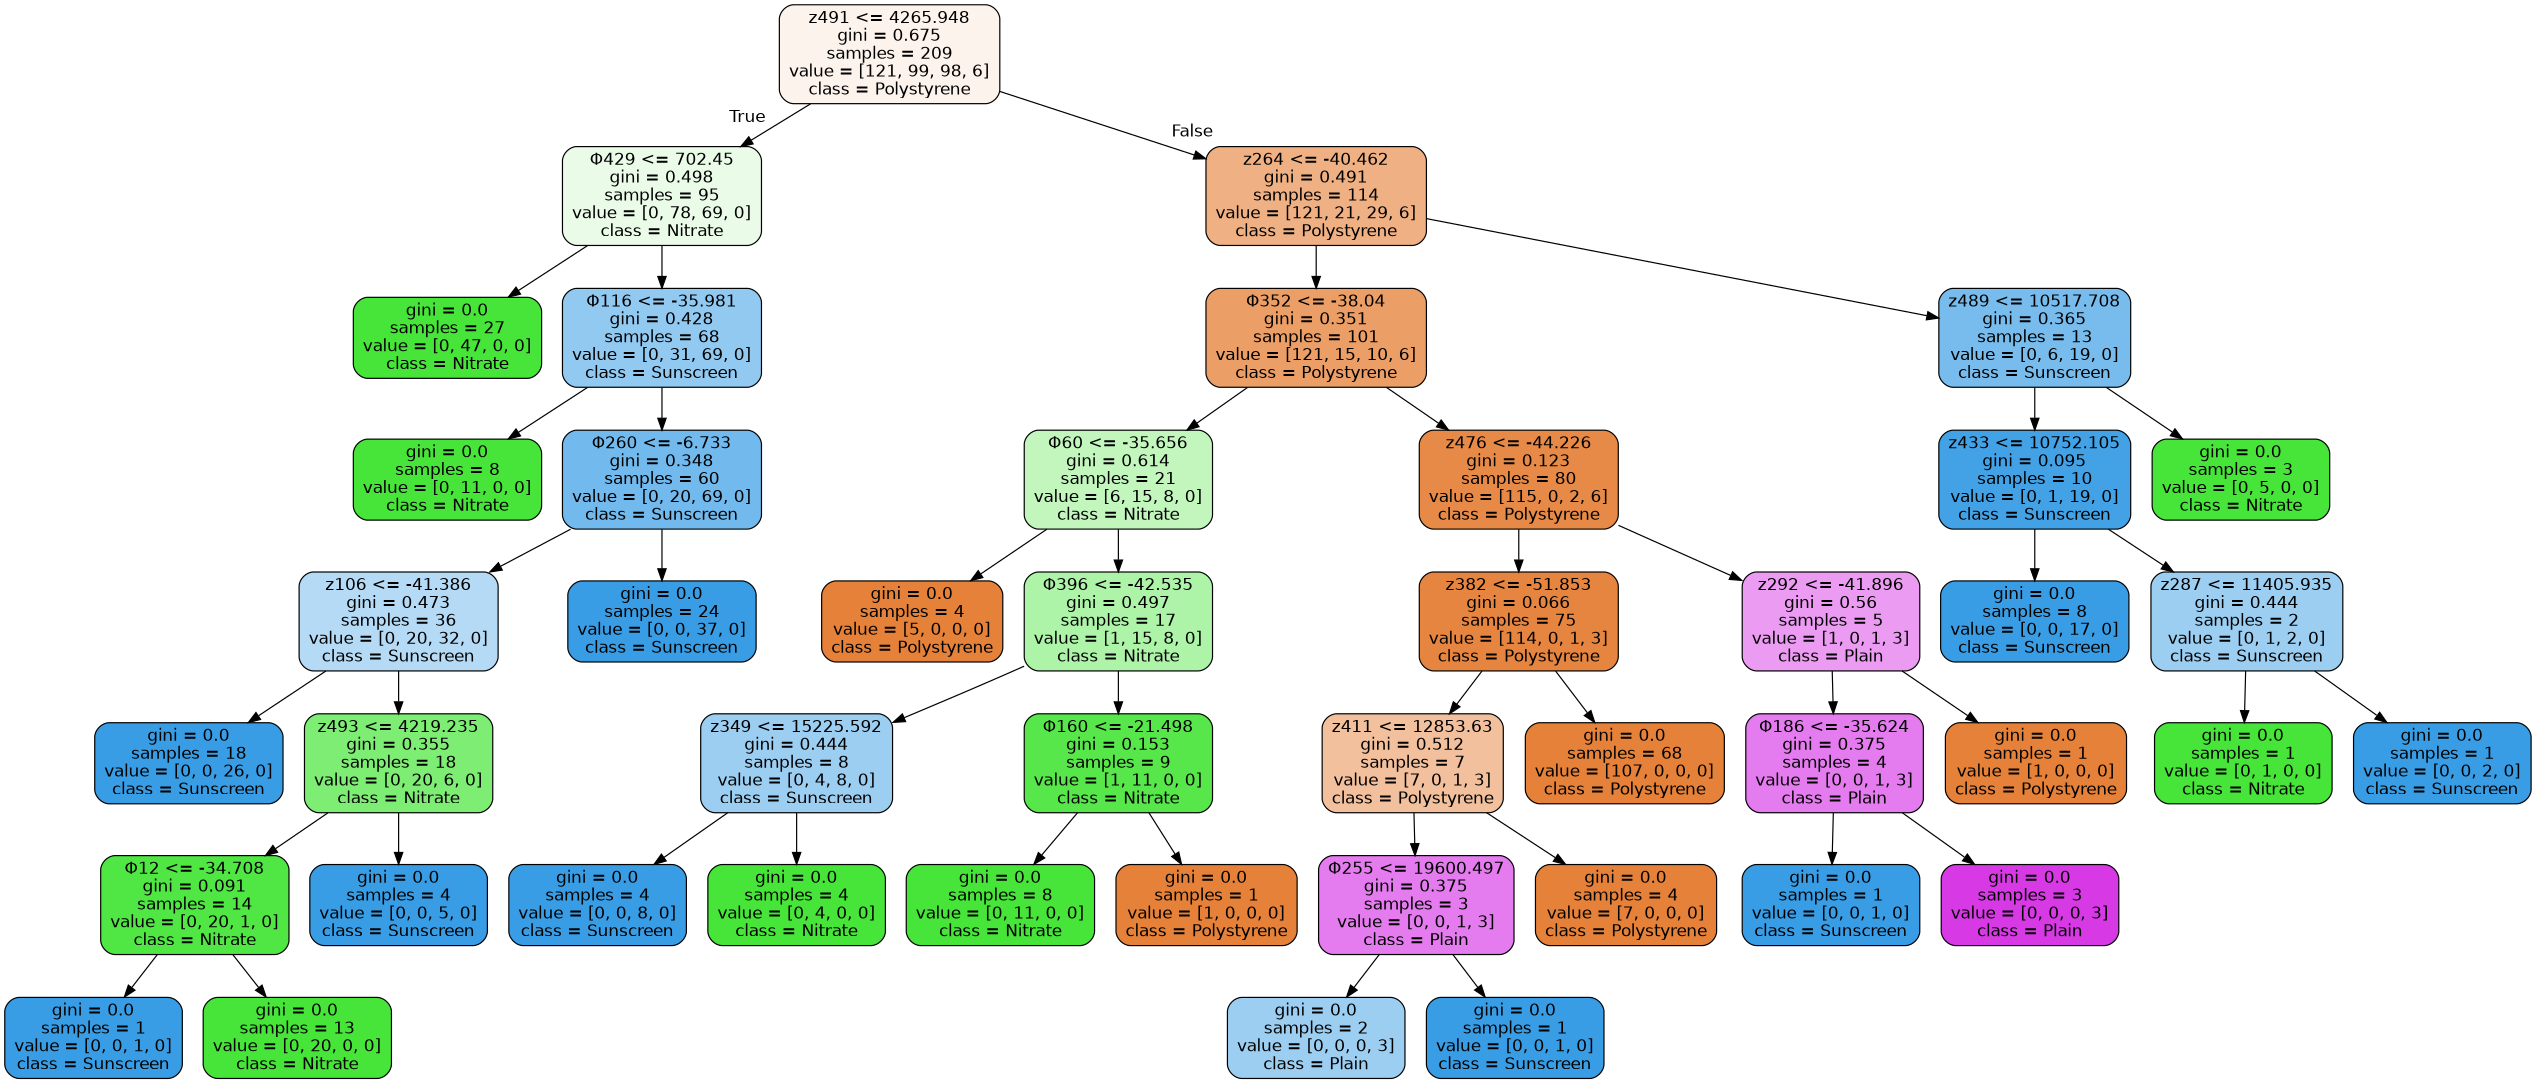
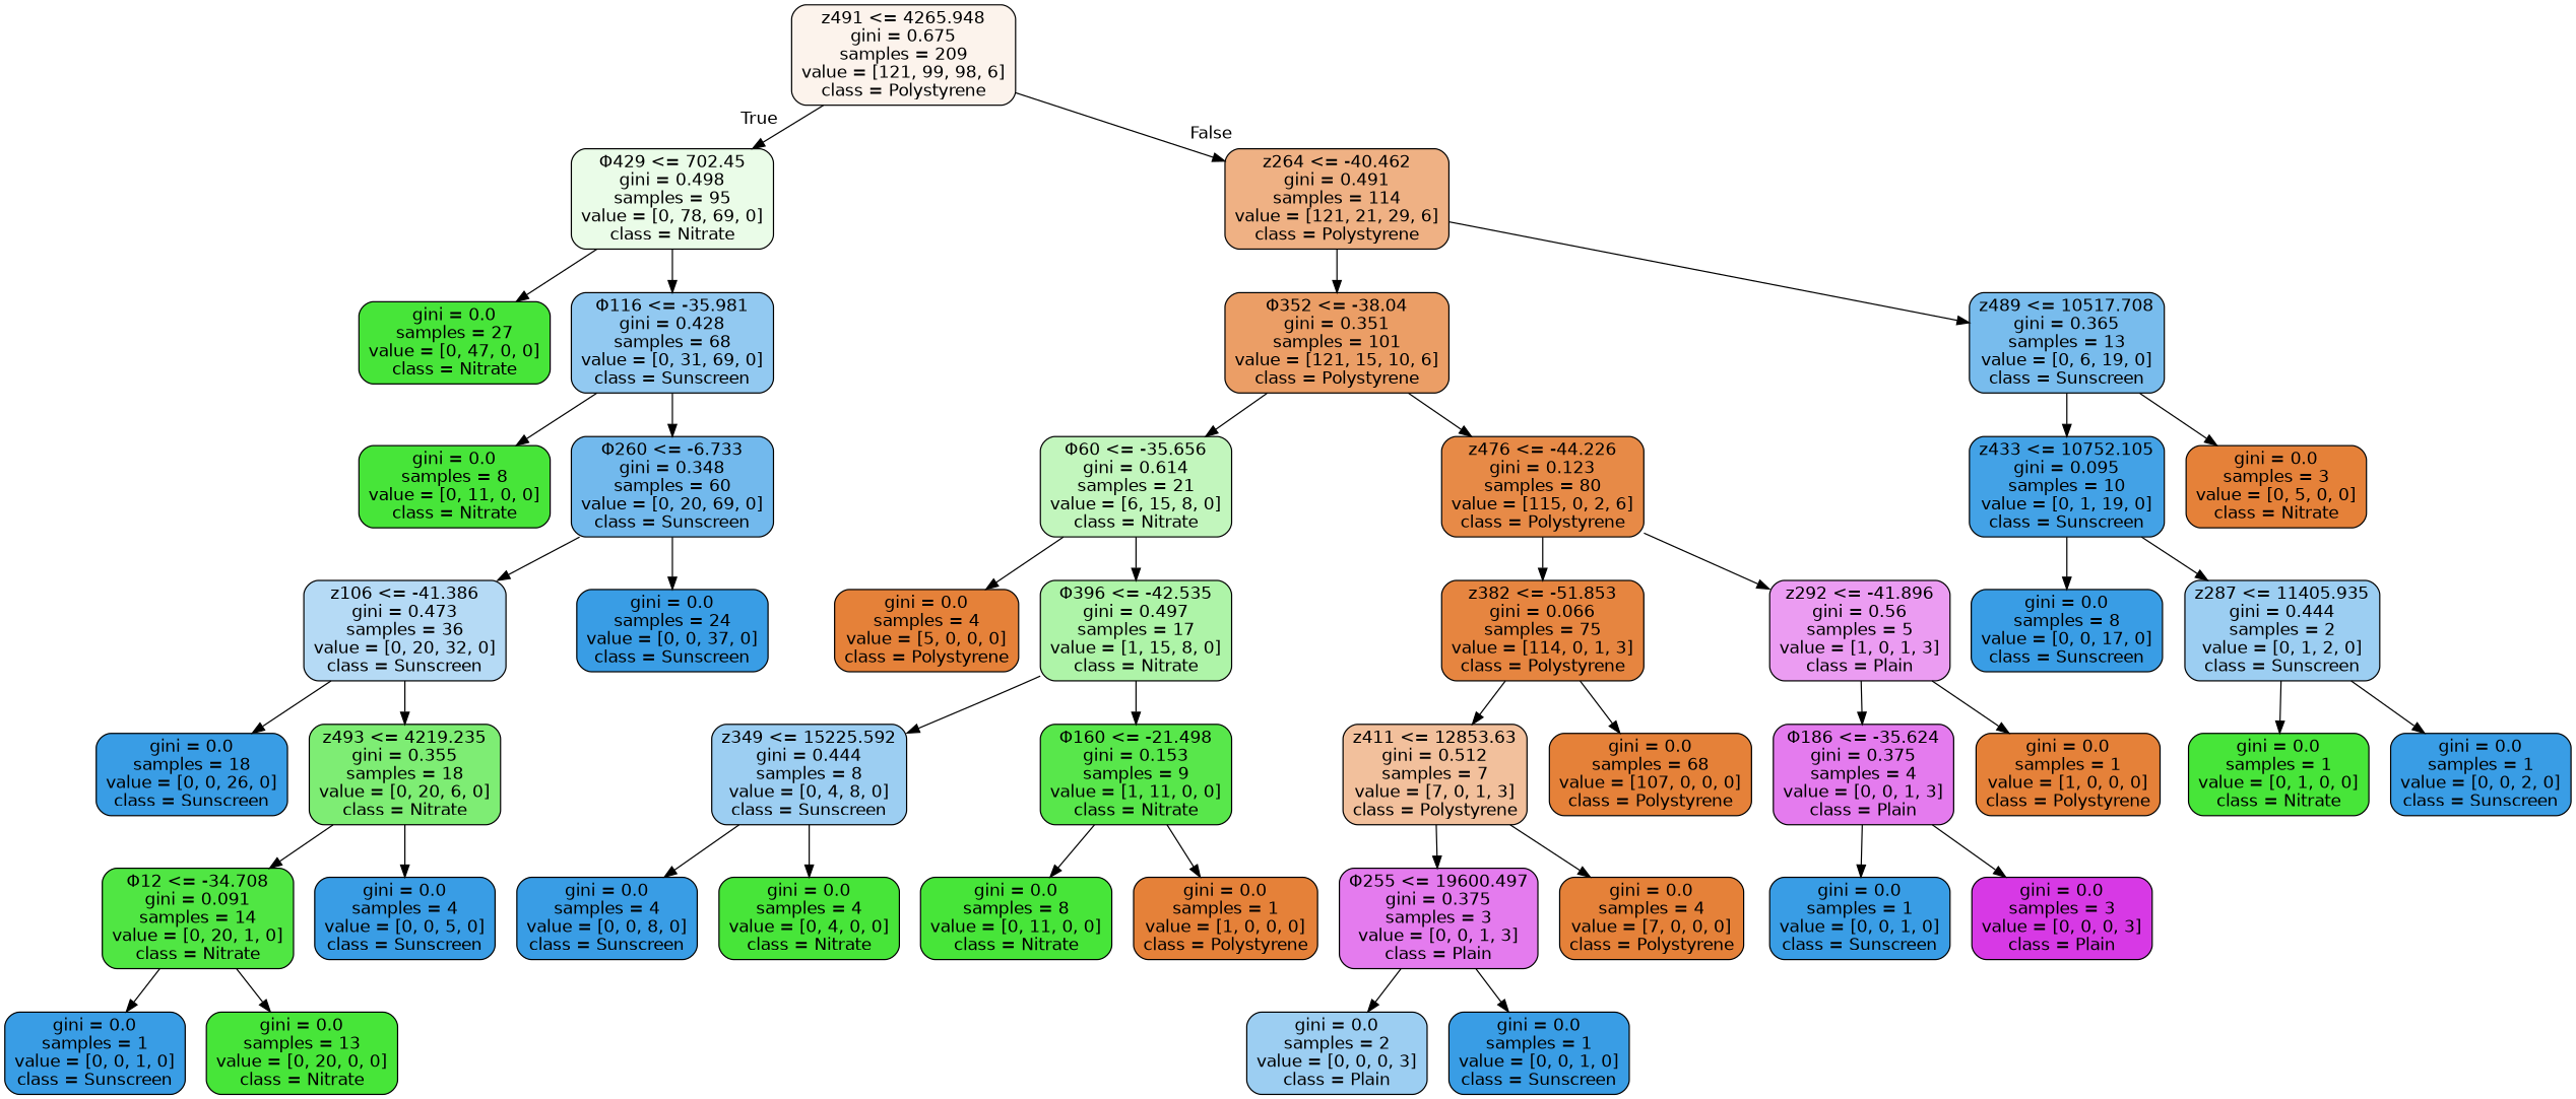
  digraph {
    fontname="DejaVu Sans"
    node [color=black fillcolor="#399de5" fontname="DejaVu Sans" shape=box style="filled, rounded"]
    edge [fontname="DejaVu Sans"]
    n1 [fillcolor="#fcf3ec" label="z491 <= 4265.948\ngini = 0.675\nsamples = 209\nvalue = [121, 99, 98, 6]\nclass = Polystyrene"]
    n2 [fillcolor="#eafce8" label="Φ429 <= 702.45\ngini = 0.498\nsamples = 95\nvalue = [0, 78, 69, 0]\nclass = Nitrate"]
    n3 [fillcolor="#efb184" label="z264 <= -40.462\ngini = 0.491\nsamples = 114\nvalue = [121, 21, 29, 6]\nclass = Polystyrene"]
    n4 [fillcolor="#47e539" label="gini = 0.0\nsamples = 27\nvalue = [0, 47, 0, 0]\nclass = Nitrate"]
    n5 [fillcolor="#92c9f1" label="Φ116 <= -35.981\ngini = 0.428\nsamples = 68\nvalue = [0, 31, 69, 0]\nclass = Sunscreen"]
    n6 [fillcolor="#eb9e66" label="Φ352 <= -38.04\ngini = 0.351\nsamples = 101\nvalue = [121, 15, 10, 6]\nclass = Polystyrene"]
    n7 [fillcolor="#78bced" label="z489 <= 10517.708\ngini = 0.365\nsamples = 13\nvalue = [0, 6, 19, 0]\nclass = Sunscreen"]
    n8 [fillcolor="#47e539" label="gini = 0.0\nsamples = 8\nvalue = [0, 11, 0, 0]\nclass = Nitrate"]
    n9 [fillcolor="#72b9ed" label="Φ260 <= -6.733\ngini = 0.348\nsamples = 60\nvalue = [0, 20, 69, 0]\nclass = Sunscreen"]
    n10 [fillcolor="#b5daf5" label="z106 <= -41.386\ngini = 0.473\nsamples = 36\nvalue = [0, 20, 32, 0]\nclass = Sunscreen"]
    n11 [label="gini = 0.0\nsamples = 24\nvalue = [0, 0, 37, 0]\nclass = Sunscreen"]
    n12 [label="gini = 0.0\nsamples = 18\nvalue = [0, 0, 26, 0]\nclass = Sunscreen"]
    n13 [fillcolor="#7eed74" label="z493 <= 4219.235\ngini = 0.355\nsamples = 18\nvalue = [0, 20, 6, 0]\nclass = Nitrate"]
    n14 [fillcolor="#50e643" label="Φ12 <= -34.708\ngini = 0.091\nsamples = 14\nvalue = [0, 20, 1, 0]\nclass = Nitrate"]
    n15 [label="gini = 0.0\nsamples = 4\nvalue = [0, 0, 5, 0]\nclass = Sunscreen"]
    n16 [label="gini = 0.0\nsamples = 1\nvalue = [0, 0, 1, 0]\nclass = Sunscreen"]
    n17 [fillcolor="#47e539" label="gini = 0.0\nsamples = 13\nvalue = [0, 20, 0, 0]\nclass = Nitrate"]
    n18 [fillcolor="#c2f6bd" label="Φ60 <= -35.656\ngini = 0.614\nsamples = 21\nvalue = [6, 15, 8, 0]\nclass = Nitrate"]
    n19 [fillcolor="#e78a47" label="z476 <= -44.226\ngini = 0.123\nsamples = 80\nvalue = [115, 0, 2, 6]\nclass = Polystyrene"]
    n20 [fillcolor="#43a2e6" label="z433 <= 10752.105\ngini = 0.095\nsamples = 10\nvalue = [0, 1, 19, 0]\nclass = Sunscreen"]
-   n21 [fillcolor="#47e539" label="gini = 0.0\nsamples = 3\nvalue = [0, 5, 0, 0]\nclass = Nitrate"]
+   n21 [fillcolor="#e58139" label="gini = 0.0\nsamples = 3\nvalue = [0, 5, 0, 0]\nclass = Nitrate"]
    n22 [fillcolor="#e58139" label="gini = 0.0\nsamples = 4\nvalue = [5, 0, 0, 0]\nclass = Polystyrene"]
    n23 [fillcolor="#aef4a8" label="Φ396 <= -42.535\ngini = 0.497\nsamples = 17\nvalue = [1, 15, 8, 0]\nclass = Nitrate"]
    n24 [fillcolor="#e68540" label="z382 <= -51.853\ngini = 0.066\nsamples = 75\nvalue = [114, 0, 1, 3]\nclass = Polystyrene"]
    n25 [fillcolor="#eb9cf2" label="z292 <= -41.896\ngini = 0.56\nsamples = 5\nvalue = [1, 0, 1, 3]\nclass = Plain"]
    n26 [fillcolor="#9ccef2" label="z349 <= 15225.592\ngini = 0.444\nsamples = 8\nvalue = [0, 4, 8, 0]\nclass = Sunscreen"]
    n27 [fillcolor="#58e74b" label="Φ160 <= -21.498\ngini = 0.153\nsamples = 9\nvalue = [1, 11, 0, 0]\nclass = Nitrate"]
    n28 [label="gini = 0.0\nsamples = 4\nvalue = [0, 0, 8, 0]\nclass = Sunscreen"]
    n29 [fillcolor="#47e539" label="gini = 0.0\nsamples = 4\nvalue = [0, 4, 0, 0]\nclass = Nitrate"]
    n30 [fillcolor="#47e539" label="gini = 0.0\nsamples = 8\nvalue = [0, 11, 0, 0]\nclass = Nitrate"]
    n31 [fillcolor="#e58139" label="gini = 0.0\nsamples = 1\nvalue = [1, 0, 0, 0]\nclass = Polystyrene"]
    n32 [fillcolor="#f2c09c" label="z411 <= 12853.63\ngini = 0.512\nsamples = 7\nvalue = [7, 0, 1, 3]\nclass = Polystyrene"]
    n33 [fillcolor="#e58139" label="gini = 0.0\nsamples = 68\nvalue = [107, 0, 0, 0]\nclass = Polystyrene"]
    n34 [fillcolor="#e47bee" label="Φ186 <= -35.624\ngini = 0.375\nsamples = 4\nvalue = [0, 0, 1, 3]\nclass = Plain"]
    n35 [fillcolor="#e58139" label="gini = 0.0\nsamples = 1\nvalue = [1, 0, 0, 0]\nclass = Polystyrene"]
    n36 [fillcolor="#e47bee" label="Φ255 <= 19600.497\ngini = 0.375\nsamples = 3\nvalue = [0, 0, 1, 3]\nclass = Plain"]
    n37 [fillcolor="#e58139" label="gini = 0.0\nsamples = 4\nvalue = [7, 0, 0, 0]\nclass = Polystyrene"]
    n38 [fillcolor="#9ccef2" label="gini = 0.0\nsamples = 2\nvalue = [0, 0, 0, 3]\nclass = Plain"]
    n39 [label="gini = 0.0\nsamples = 1\nvalue = [0, 0, 1, 0]\nclass = Sunscreen"]
    n40 [label="gini = 0.0\nsamples = 1\nvalue = [0, 0, 1, 0]\nclass = Sunscreen"]
    n41 [fillcolor="#d739e5" label="gini = 0.0\nsamples = 3\nvalue = [0, 0, 0, 3]\nclass = Plain"]
    n42 [label="gini = 0.0\nsamples = 8\nvalue = [0, 0, 17, 0]\nclass = Sunscreen"]
    n43 [fillcolor="#9ccef2" label="z287 <= 11405.935\ngini = 0.444\nsamples = 2\nvalue = [0, 1, 2, 0]\nclass = Sunscreen"]
    n44 [fillcolor="#47e539" label="gini = 0.0\nsamples = 1\nvalue = [0, 1, 0, 0]\nclass = Nitrate"]
    n45 [label="gini = 0.0\nsamples = 1\nvalue = [0, 0, 2, 0]\nclass = Sunscreen"]
    n1 -> n2 [headlabel=True labelangle=45 labeldistance=2.5]
    n1 -> n3 [headlabel=False labelangle=-45 labeldistance=2.5]
    n2 -> n4
    n2 -> n5
    n3 -> n6
    n3 -> n7
    n5 -> n8
    n5 -> n9
    n6 -> n18
    n6 -> n19
    n7 -> n20
    n7 -> n21
    n9 -> n10
    n9 -> n11
    n10 -> n12
    n10 -> n13
    n13 -> n14
    n13 -> n15
    n14 -> n16
    n14 -> n17
    n18 -> n22
    n18 -> n23
    n19 -> n24
    n19 -> n25
    n20 -> n42
    n20 -> n43
    n23 -> n26
    n23 -> n27
    n24 -> n32
    n24 -> n33
    n25 -> n34
    n25 -> n35
    n26 -> n28
    n26 -> n29
    n27 -> n30
    n27 -> n31
    n32 -> n36
    n32 -> n37
    n34 -> n40
    n34 -> n41
    n36 -> n38
    n36 -> n39
    n43 -> n44
    n43 -> n45
  }
